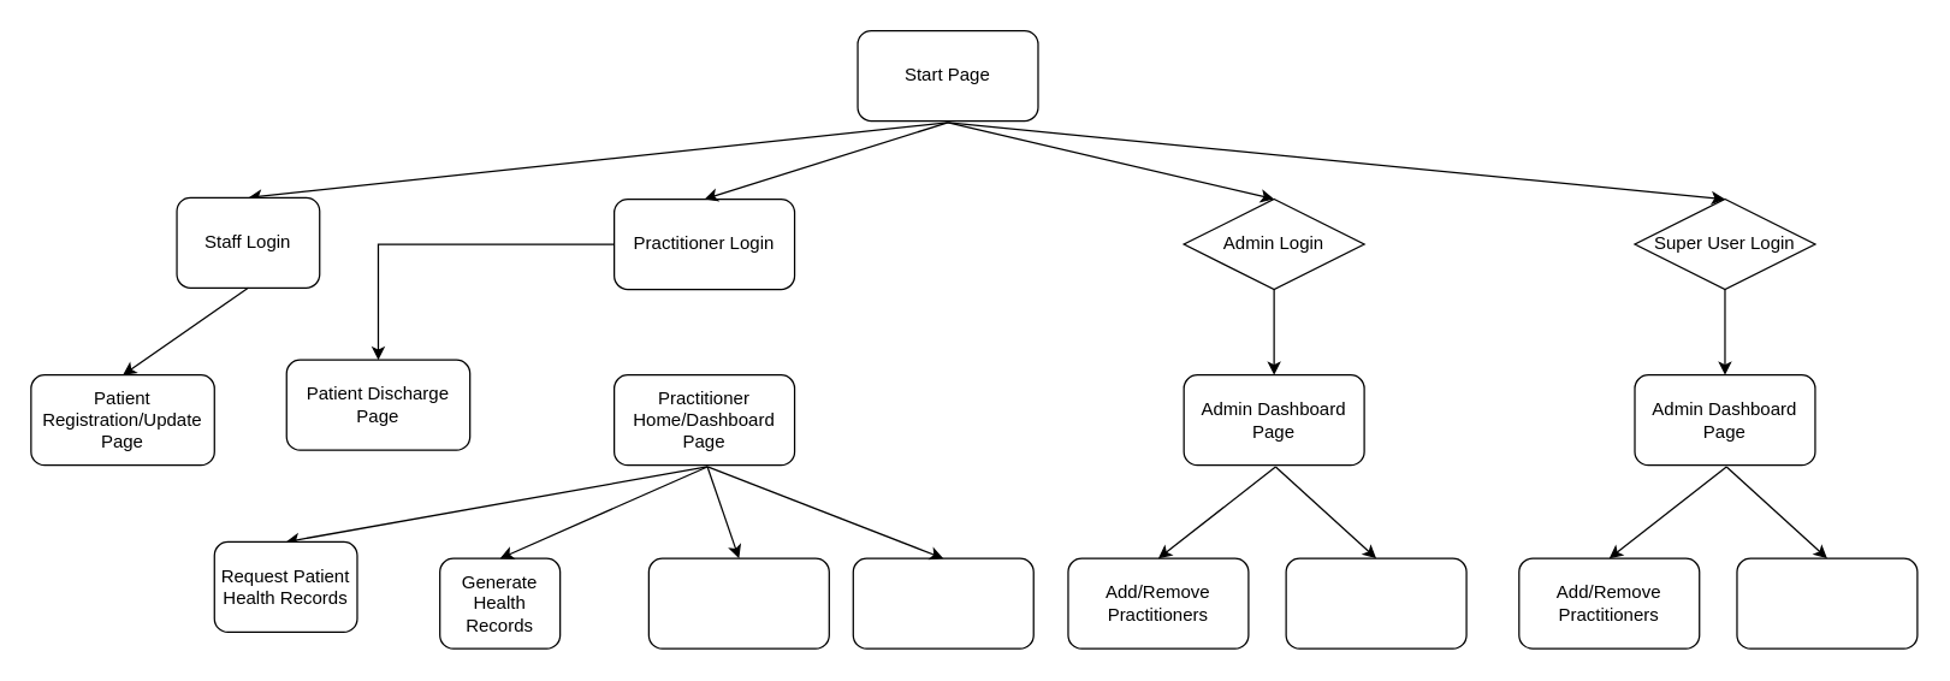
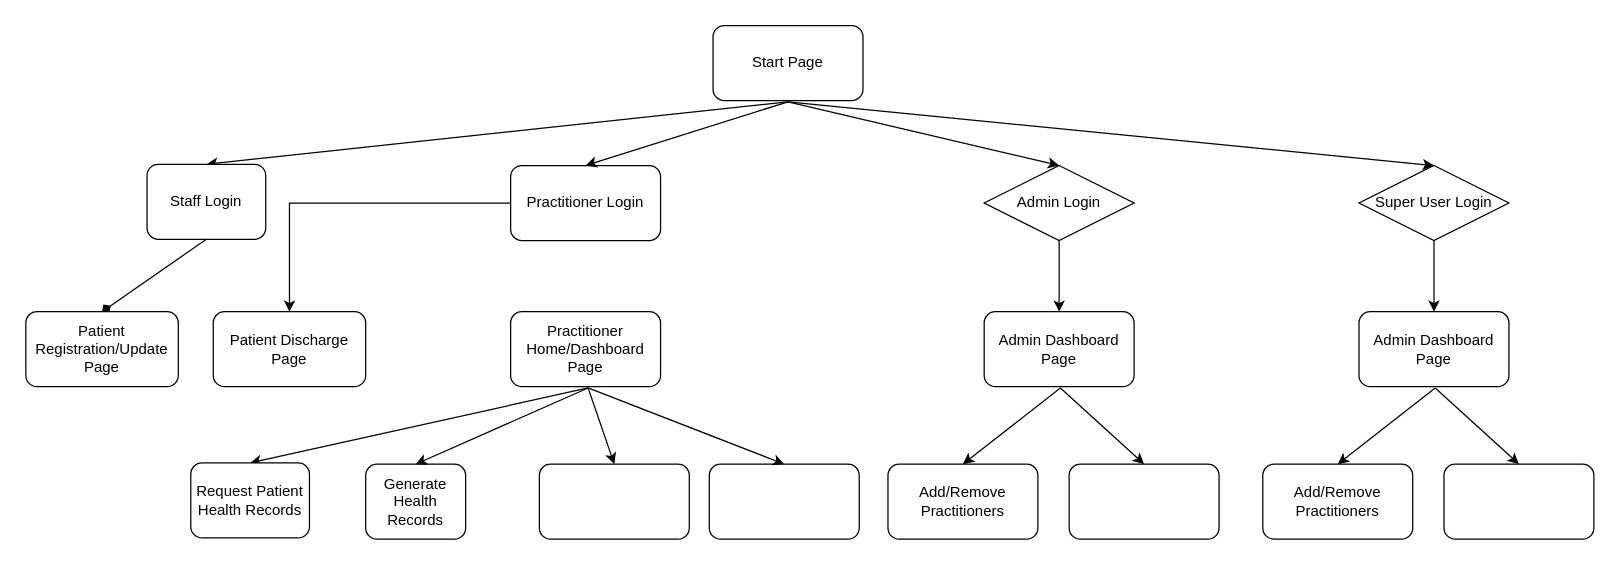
  <mxCell id="0" />
  <mxCell id="1" parent="0" />
  <mxCell id="2" value="Start Page&lt;br&gt;" style="rounded=1;whiteSpace=wrap;html=1;" vertex="1" parent="1"><mxGeometry x="570" y="20" width="120" height="60" as="geometry" /></mxCell>
  <mxCell id="3" value="" style="endArrow=classic;html=1;rounded=0;entryX=0.5;entryY=0;entryDx=0;entryDy=0;" edge="1" parent="1" target="4"><mxGeometry width="50" height="50" relative="1" as="geometry"><mxPoint x="630" y="81" as="sourcePoint" /><mxPoint x="630" y="161" as="targetPoint" /></mxGeometry></mxCell>
  <mxCell id="4" value="Staff Login" style="rounded=1;whiteSpace=wrap;html=1;" vertex="1" parent="1"><mxGeometry x="117" y="131" width="95" height="60" as="geometry" /></mxCell>
  <mxCell id="5" value="" style="edgeStyle=orthogonalEdgeStyle;rounded=0;orthogonalLoop=1;jettySize=auto;html=1;" edge="1" parent="1" source="6" target="16"><mxGeometry relative="1" as="geometry" /></mxCell>
  <mxCell id="6" value="Practitioner Login" style="rounded=1;whiteSpace=wrap;html=1;" vertex="1" parent="1"><mxGeometry x="408" y="132" width="120" height="60" as="geometry" /></mxCell>
  <mxCell id="7" value="" style="endArrow=classic;html=1;rounded=0;entryX=0.5;entryY=0;entryDx=0;entryDy=0;exitX=0.5;exitY=1;exitDx=0;exitDy=0;" edge="1" parent="1" target="6"><mxGeometry width="50" height="50" relative="1" as="geometry"><mxPoint x="630" y="81" as="sourcePoint" /><mxPoint x="432" y="150.55" as="targetPoint" /></mxGeometry></mxCell>
  <mxCell id="8" value="" style="edgeStyle=orthogonalEdgeStyle;rounded=0;orthogonalLoop=1;jettySize=auto;html=1;" edge="1" parent="1" source="9" target="30"><mxGeometry relative="1" as="geometry" /></mxCell>
  <mxCell id="9" value="Admin Login" style="rhombus;whiteSpace=wrap;html=1;" vertex="1" parent="1"><mxGeometry x="787" y="132" width="120" height="60" as="geometry" /></mxCell>
  <mxCell id="10" value="" style="endArrow=classic;html=1;rounded=0;entryX=0.5;entryY=0;entryDx=0;entryDy=0;exitX=0.5;exitY=1;exitDx=0;exitDy=0;" edge="1" parent="1" target="9"><mxGeometry width="50" height="50" relative="1" as="geometry"><mxPoint x="630" y="81" as="sourcePoint" /><mxPoint x="612" y="150.55" as="targetPoint" /></mxGeometry></mxCell>
  <mxCell id="11" value="" style="edgeStyle=orthogonalEdgeStyle;rounded=0;orthogonalLoop=1;jettySize=auto;html=1;" edge="1" parent="1" source="12" target="35"><mxGeometry relative="1" as="geometry" /></mxCell>
  <mxCell id="12" value="Super User Login" style="rhombus;whiteSpace=wrap;html=1;" vertex="1" parent="1"><mxGeometry x="1087" y="132" width="120" height="60" as="geometry" /></mxCell>
  <mxCell id="13" value="" style="endArrow=classic;html=1;rounded=0;entryX=0.5;entryY=0;entryDx=0;entryDy=0;exitX=0.5;exitY=1;exitDx=0;exitDy=0;" edge="1" parent="1" target="12"><mxGeometry width="50" height="50" relative="1" as="geometry"><mxPoint x="630" y="81" as="sourcePoint" /><mxPoint x="802" y="150.55" as="targetPoint" /></mxGeometry></mxCell>
- <mxCell id="14" value="" style="endArrow=classic;html=1;rounded=0;entryX=0.5;entryY=0;entryDx=0;entryDy=0;exitX=0.5;exitY=1;exitDx=0;exitDy=0;" edge="1" parent="1" target="15" source="4"><mxGeometry width="50" height="50" relative="1" as="geometry"><mxPoint x="630" y="199" as="sourcePoint" /><mxPoint x="630" y="279" as="targetPoint" /></mxGeometry></mxCell>
+ <mxCell id="14" value="" style="endArrow=diamond;html=1;rounded=0;entryX=0.5;entryY=0;entryDx=0;entryDy=0;exitX=0.5;exitY=1;exitDx=0;exitDy=0;" edge="1" parent="1" target="15" source="4"><mxGeometry width="50" height="50" relative="1" as="geometry"><mxPoint x="630" y="199" as="sourcePoint" /><mxPoint x="630" y="279" as="targetPoint" /></mxGeometry></mxCell>
  <mxCell id="15" value="Patient Registration/Update&lt;br&gt;Page" style="rounded=1;whiteSpace=wrap;html=1;" vertex="1" parent="1"><mxGeometry x="20" y="249" width="122" height="60" as="geometry" /></mxCell>
- <mxCell id="16" value="Patient Discharge Page" style="rounded=1;whiteSpace=wrap;html=1;" vertex="1" parent="1"><mxGeometry x="190" y="239" width="122" height="60" as="geometry" /></mxCell>
+ <mxCell id="16" value="Patient Discharge Page" style="rounded=1;whiteSpace=wrap;html=1;" vertex="1" parent="1"><mxGeometry x="170" y="249" width="122" height="60" as="geometry" /></mxCell>
  <mxCell id="17" value="" style="endArrow=classic;html=1;rounded=0;entryX=0.5;entryY=0;entryDx=0;entryDy=0;" edge="1" parent="1" target="18"><mxGeometry width="50" height="50" relative="1" as="geometry"><mxPoint x="470" y="310" as="sourcePoint" /><mxPoint x="424" y="516" as="targetPoint" /></mxGeometry></mxCell>
- <mxCell id="18" value="Request Patient Health Records&lt;br&gt;" style="rounded=1;whiteSpace=wrap;html=1;" vertex="1" parent="1"><mxGeometry x="142" y="360" width="95" height="60" as="geometry" /></mxCell>
+ <mxCell id="18" value="Request Patient Health Records&lt;br&gt;" style="rounded=1;whiteSpace=wrap;html=1;" vertex="1" parent="1"><mxGeometry x="152" y="370" width="95" height="60" as="geometry" /></mxCell>
  <mxCell id="19" value="Generate Health Records" style="rounded=1;whiteSpace=wrap;html=1;" vertex="1" parent="1"><mxGeometry x="292" y="371" width="80" height="60" as="geometry" /></mxCell>
  <mxCell id="20" value="" style="endArrow=classic;html=1;rounded=0;entryX=0.5;entryY=0;entryDx=0;entryDy=0;" edge="1" parent="1" target="19"><mxGeometry width="50" height="50" relative="1" as="geometry"><mxPoint x="470" y="310" as="sourcePoint" /><mxPoint x="226" y="505.55" as="targetPoint" /></mxGeometry></mxCell>
  <mxCell id="21" value="" style="rounded=1;whiteSpace=wrap;html=1;" vertex="1" parent="1"><mxGeometry x="431" y="371" width="120" height="60" as="geometry" /></mxCell>
  <mxCell id="22" value="" style="endArrow=classic;html=1;rounded=0;entryX=0.5;entryY=0;entryDx=0;entryDy=0;" edge="1" parent="1" target="21"><mxGeometry width="50" height="50" relative="1" as="geometry"><mxPoint x="470" y="310" as="sourcePoint" /><mxPoint x="406" y="505.55" as="targetPoint" /></mxGeometry></mxCell>
  <mxCell id="23" value="" style="rounded=1;whiteSpace=wrap;html=1;" vertex="1" parent="1"><mxGeometry x="567" y="371" width="120" height="60" as="geometry" /></mxCell>
  <mxCell id="24" value="" style="endArrow=classic;html=1;rounded=0;entryX=0.5;entryY=0;entryDx=0;entryDy=0;" edge="1" parent="1" target="23"><mxGeometry width="50" height="50" relative="1" as="geometry"><mxPoint x="470" y="310" as="sourcePoint" /><mxPoint x="596" y="505.55" as="targetPoint" /></mxGeometry></mxCell>
  <mxCell id="25" value="Practitioner Home/Dashboard Page" style="rounded=1;whiteSpace=wrap;html=1;" vertex="1" parent="1"><mxGeometry x="408" y="249" width="120" height="60" as="geometry" /></mxCell>
  <mxCell id="26" value="Add/Remove Practitioners" style="rounded=1;whiteSpace=wrap;html=1;" vertex="1" parent="1"><mxGeometry x="710" y="371" width="120" height="60" as="geometry" /></mxCell>
  <mxCell id="27" value="" style="endArrow=classic;html=1;rounded=0;entryX=0.5;entryY=0;entryDx=0;entryDy=0;" edge="1" parent="1" target="26"><mxGeometry width="50" height="50" relative="1" as="geometry"><mxPoint x="848" y="310" as="sourcePoint" /><mxPoint x="784" y="505.55" as="targetPoint" /></mxGeometry></mxCell>
  <mxCell id="28" value="" style="rounded=1;whiteSpace=wrap;html=1;" vertex="1" parent="1"><mxGeometry x="855" y="371" width="120" height="60" as="geometry" /></mxCell>
  <mxCell id="29" value="" style="endArrow=classic;html=1;rounded=0;entryX=0.5;entryY=0;entryDx=0;entryDy=0;" edge="1" parent="1" target="28"><mxGeometry width="50" height="50" relative="1" as="geometry"><mxPoint x="848" y="310" as="sourcePoint" /><mxPoint x="974" y="505.55" as="targetPoint" /></mxGeometry></mxCell>
  <mxCell id="30" value="Admin Dashboard Page" style="rounded=1;whiteSpace=wrap;html=1;" vertex="1" parent="1"><mxGeometry x="787" y="249" width="120" height="60" as="geometry" /></mxCell>
  <mxCell id="31" value="Add/Remove Practitioners" style="rounded=1;whiteSpace=wrap;html=1;" vertex="1" parent="1"><mxGeometry x="1010" y="371" width="120" height="60" as="geometry" /></mxCell>
  <mxCell id="32" value="" style="endArrow=classic;html=1;rounded=0;entryX=0.5;entryY=0;entryDx=0;entryDy=0;" edge="1" parent="1" target="31"><mxGeometry width="50" height="50" relative="1" as="geometry"><mxPoint x="1148" y="310" as="sourcePoint" /><mxPoint x="1084" y="505.55" as="targetPoint" /></mxGeometry></mxCell>
  <mxCell id="33" value="" style="rounded=1;whiteSpace=wrap;html=1;" vertex="1" parent="1"><mxGeometry x="1155" y="371" width="120" height="60" as="geometry" /></mxCell>
  <mxCell id="34" value="" style="endArrow=classic;html=1;rounded=0;entryX=0.5;entryY=0;entryDx=0;entryDy=0;" edge="1" parent="1" target="33"><mxGeometry width="50" height="50" relative="1" as="geometry"><mxPoint x="1148" y="310" as="sourcePoint" /><mxPoint x="1274" y="505.55" as="targetPoint" /></mxGeometry></mxCell>
  <mxCell id="35" value="Admin Dashboard Page" style="rounded=1;whiteSpace=wrap;html=1;" vertex="1" parent="1"><mxGeometry x="1087" y="249" width="120" height="60" as="geometry" /></mxCell>
